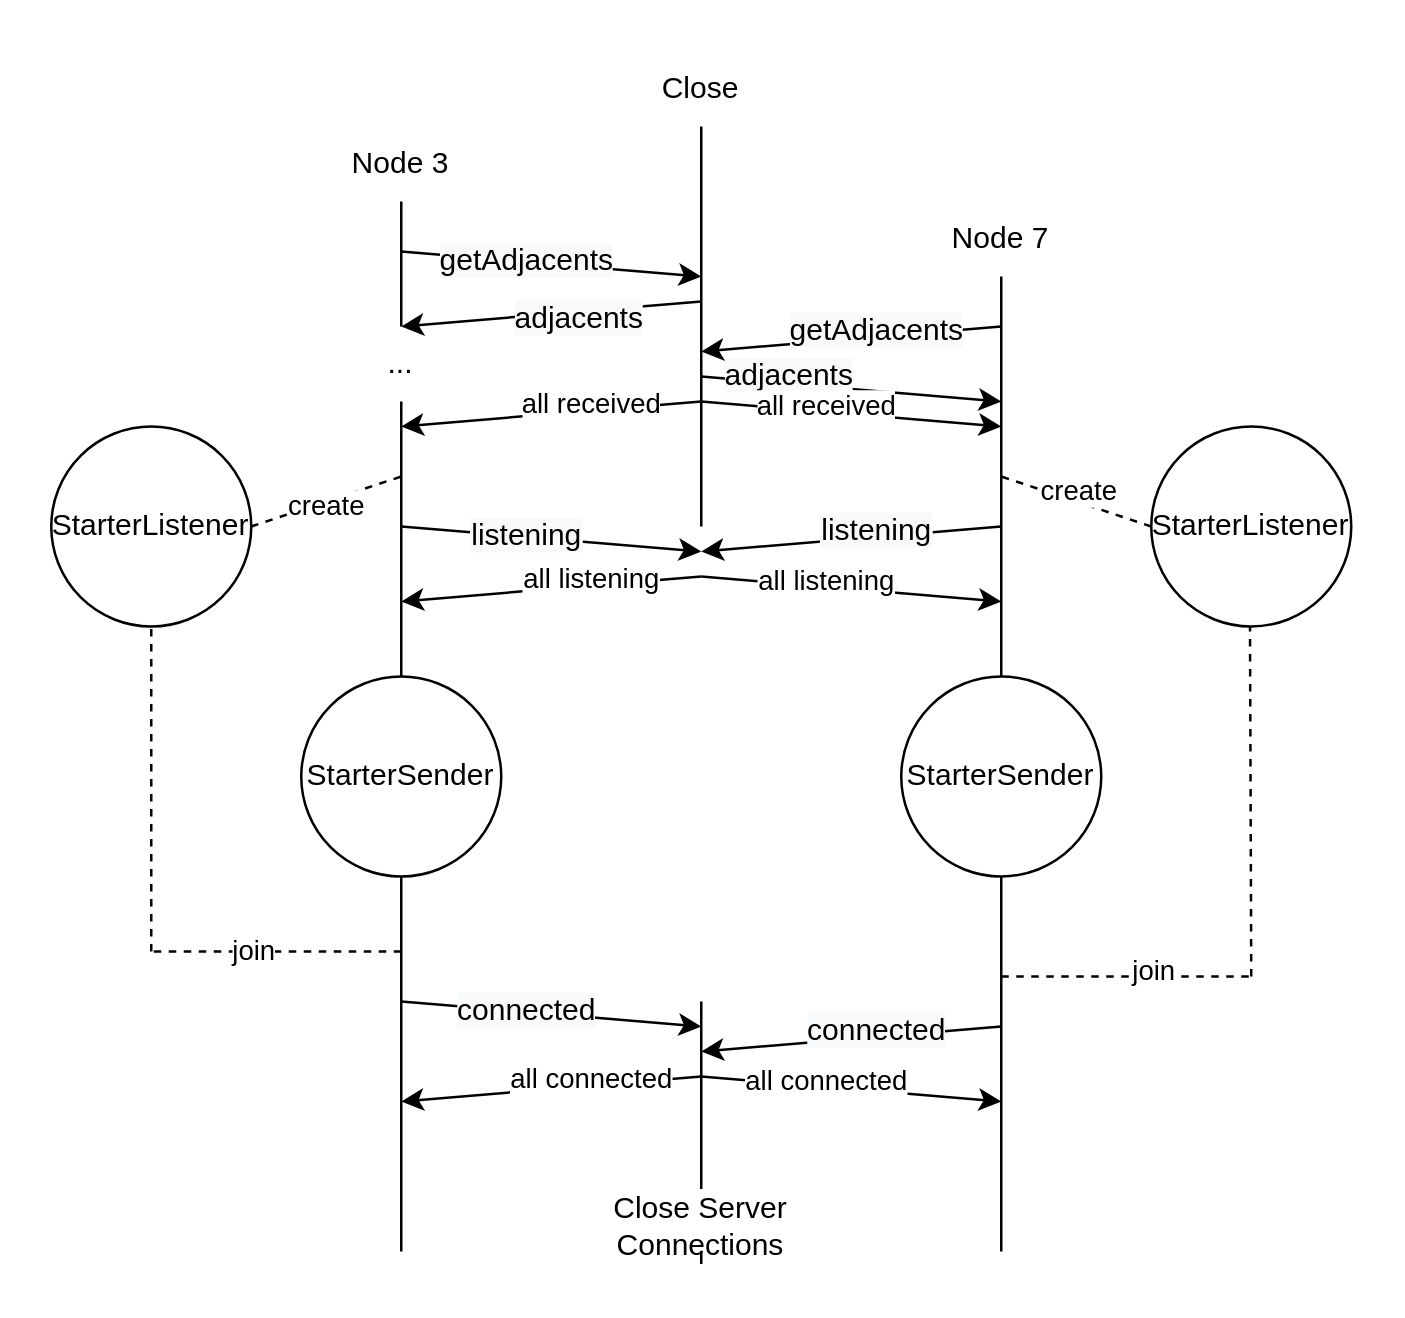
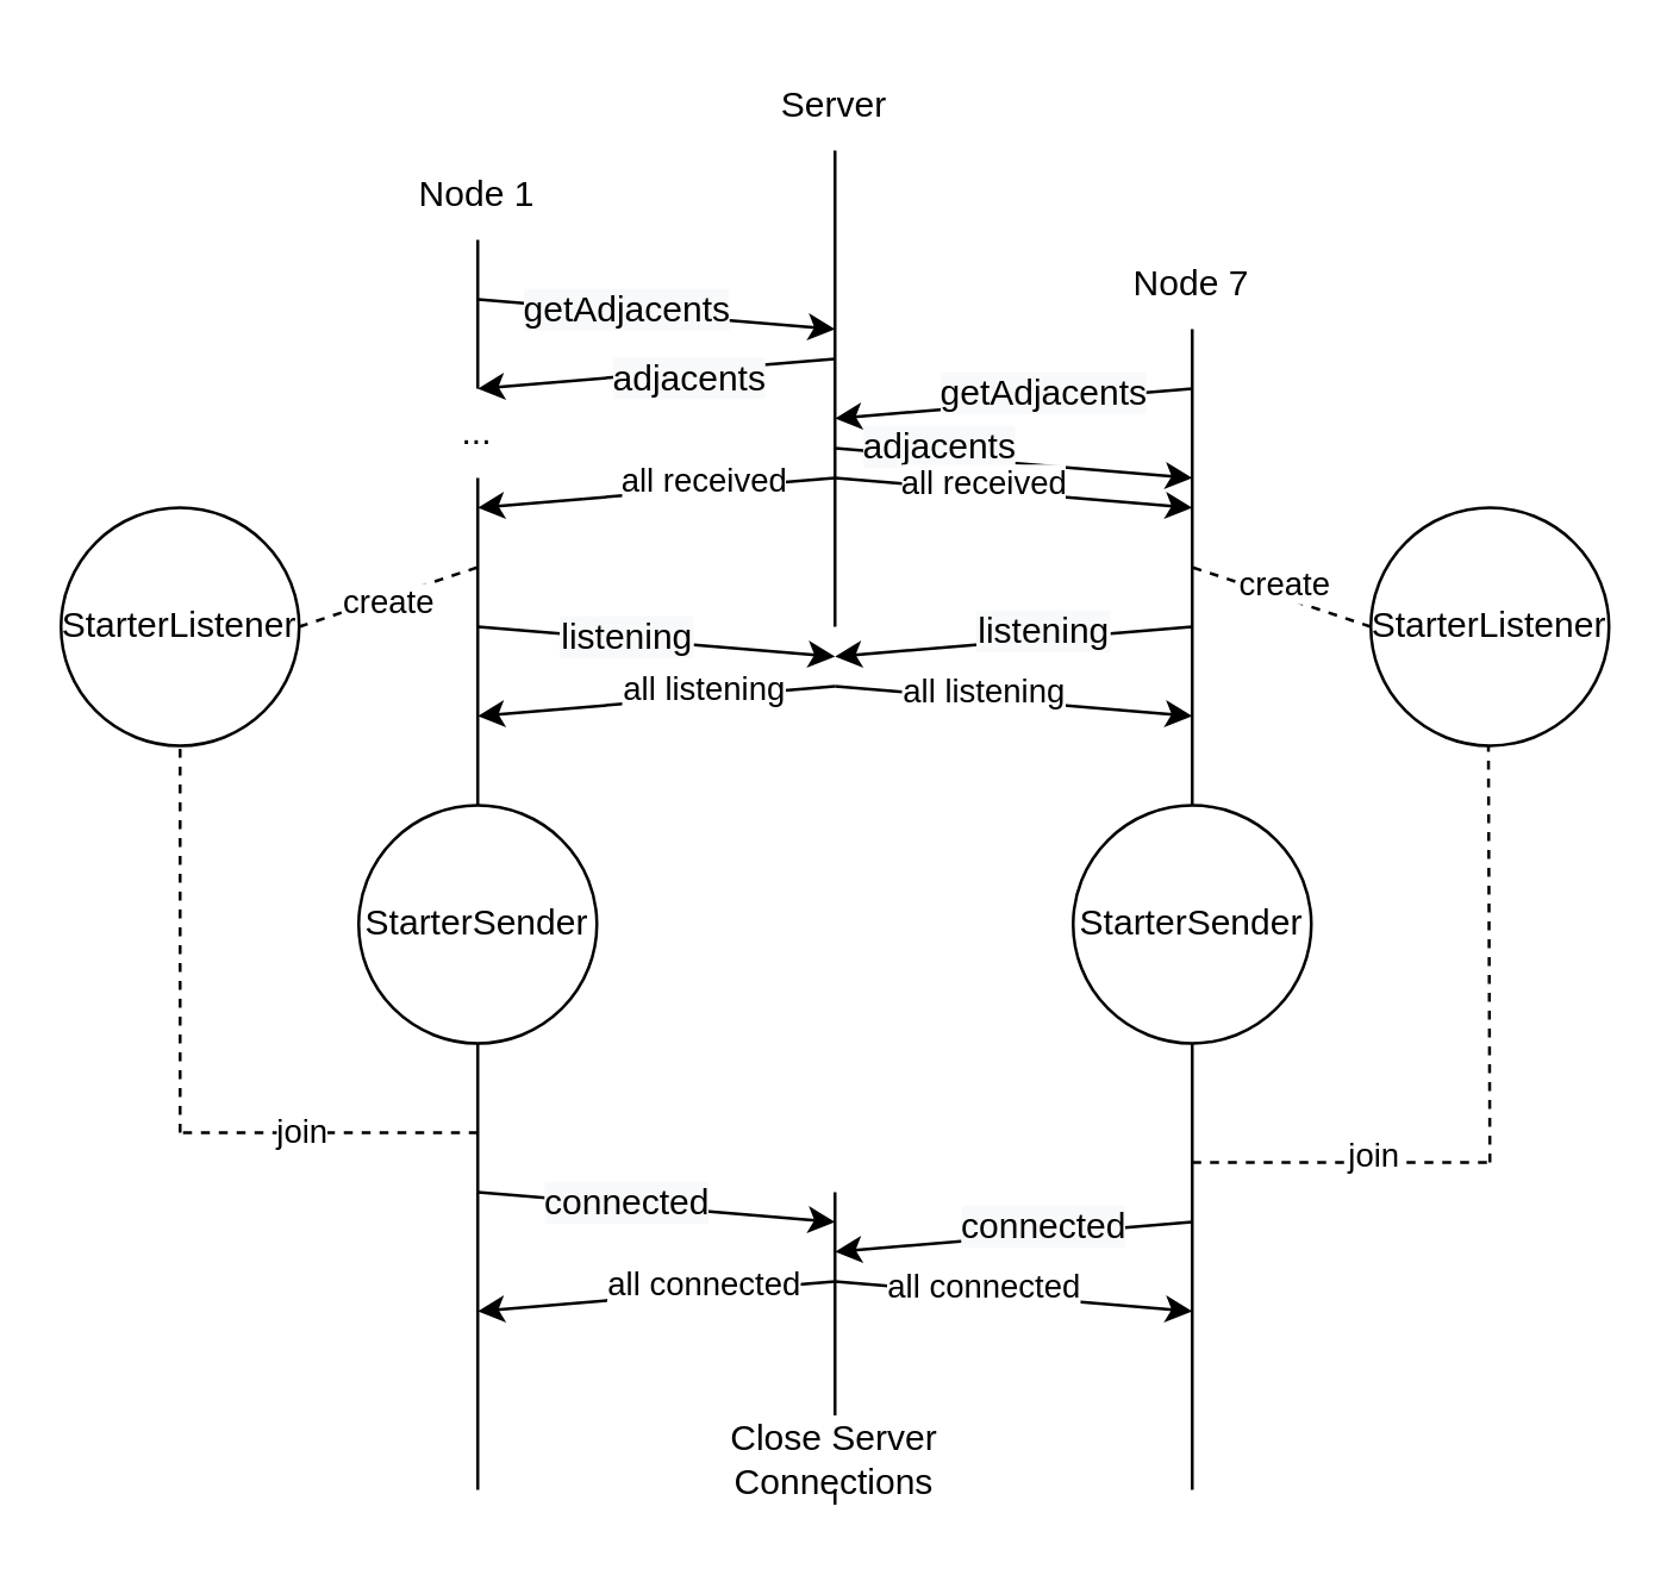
  <mxCell id="0" />
  <mxCell id="1" parent="0" />
  <mxCell id="2" value="" style="ellipse;whiteSpace=wrap;html=1;aspect=fixed;" parent="1" vertex="1"><mxGeometry x="20" y="170" width="80" height="80" as="geometry" /></mxCell>
  <mxCell id="3" value="" style="endArrow=none;html=1;rounded=0;" parent="1" edge="1"><mxGeometry width="50" height="50" relative="1" as="geometry"><mxPoint x="280" y="210" as="sourcePoint" /><mxPoint x="280" y="50" as="targetPoint" /></mxGeometry></mxCell>
  <mxCell id="4" value="" style="endArrow=none;html=1;rounded=0;startArrow=none;" parent="1" source="17" edge="1"><mxGeometry width="50" height="50" relative="1" as="geometry"><mxPoint x="160" y="320" as="sourcePoint" /><mxPoint x="160" y="80" as="targetPoint" /></mxGeometry></mxCell>
  <mxCell id="5" value="" style="endArrow=none;html=1;rounded=0;" parent="1" edge="1"><mxGeometry width="50" height="50" relative="1" as="geometry"><mxPoint x="400" y="500" as="sourcePoint" /><mxPoint x="400" y="110" as="targetPoint" /></mxGeometry></mxCell>
- <mxCell id="6" value="Node 3" style="text;html=1;strokeColor=none;fillColor=none;align=center;verticalAlign=middle;whiteSpace=wrap;rounded=0;" parent="1" vertex="1"><mxGeometry x="130" y="50" width="60" height="30" as="geometry" /></mxCell>
- <mxCell id="7" value="Close" style="text;html=1;strokeColor=none;fillColor=none;align=center;verticalAlign=middle;whiteSpace=wrap;rounded=0;" parent="1" vertex="1"><mxGeometry x="250" y="20" width="60" height="30" as="geometry" /></mxCell>
+ <mxCell id="6" value="Node 1" style="text;html=1;strokeColor=none;fillColor=none;align=center;verticalAlign=middle;whiteSpace=wrap;rounded=0;" parent="1" vertex="1"><mxGeometry x="130" y="50" width="60" height="30" as="geometry" /></mxCell>
+ <mxCell id="7" value="Server" style="text;html=1;strokeColor=none;fillColor=none;align=center;verticalAlign=middle;whiteSpace=wrap;rounded=0;" parent="1" vertex="1"><mxGeometry x="250" y="20" width="60" height="30" as="geometry" /></mxCell>
  <mxCell id="8" value="Node 7" style="text;html=1;strokeColor=none;fillColor=none;align=center;verticalAlign=middle;whiteSpace=wrap;rounded=0;" parent="1" vertex="1"><mxGeometry x="370" y="80" width="60" height="30" as="geometry" /></mxCell>
  <mxCell id="9" value="" style="endArrow=classic;html=1;rounded=0;" parent="1" edge="1"><mxGeometry width="50" height="50" relative="1" as="geometry"><mxPoint x="160" y="100" as="sourcePoint" /><mxPoint x="280" y="110" as="targetPoint" /></mxGeometry></mxCell>
  <mxCell id="10" value="&lt;span style=&quot;font-size: 12px; background-color: rgb(248, 249, 250);&quot;&gt;getAdjacents&lt;/span&gt;" style="edgeLabel;html=1;align=center;verticalAlign=middle;resizable=0;points=[];" parent="9" vertex="1" connectable="0"><mxGeometry x="-0.322" relative="1" as="geometry"><mxPoint x="9" as="offset" /></mxGeometry></mxCell>
  <mxCell id="11" value="" style="endArrow=classic;html=1;rounded=0;" parent="1" edge="1"><mxGeometry width="50" height="50" relative="1" as="geometry"><mxPoint x="280" y="120" as="sourcePoint" /><mxPoint x="160" y="130" as="targetPoint" /></mxGeometry></mxCell>
  <mxCell id="12" value="&lt;span style=&quot;font-size: 12px; background-color: rgb(248, 249, 250);&quot;&gt;adjacents&lt;/span&gt;" style="edgeLabel;html=1;align=center;verticalAlign=middle;resizable=0;points=[];" parent="11" vertex="1" connectable="0"><mxGeometry x="0.322" relative="1" as="geometry"><mxPoint x="30" as="offset" /></mxGeometry></mxCell>
  <mxCell id="13" value="" style="endArrow=classic;html=1;rounded=0;" parent="1" edge="1"><mxGeometry width="50" height="50" relative="1" as="geometry"><mxPoint x="400" y="130" as="sourcePoint" /><mxPoint x="280" y="140" as="targetPoint" /></mxGeometry></mxCell>
  <mxCell id="14" value="&lt;span style=&quot;font-size: 12px; background-color: rgb(248, 249, 250);&quot;&gt;getAdjacents&lt;br&gt;&lt;/span&gt;" style="edgeLabel;html=1;align=center;verticalAlign=middle;resizable=0;points=[];" parent="13" vertex="1" connectable="0"><mxGeometry x="-0.166" y="-3" relative="1" as="geometry"><mxPoint as="offset" /></mxGeometry></mxCell>
  <mxCell id="15" value="" style="endArrow=classic;html=1;rounded=0;" parent="1" edge="1"><mxGeometry width="50" height="50" relative="1" as="geometry"><mxPoint x="280" y="150" as="sourcePoint" /><mxPoint x="400" y="160" as="targetPoint" /></mxGeometry></mxCell>
  <mxCell id="16" value="&lt;span style=&quot;font-size: 12px; background-color: rgb(248, 249, 250);&quot;&gt;adjacents&lt;/span&gt;" style="edgeLabel;html=1;align=center;verticalAlign=middle;resizable=0;points=[];" parent="15" vertex="1" connectable="0"><mxGeometry x="-0.422" relative="1" as="geometry"><mxPoint y="-3" as="offset" /></mxGeometry></mxCell>
  <mxCell id="17" value="..." style="text;html=1;strokeColor=none;fillColor=none;align=center;verticalAlign=middle;whiteSpace=wrap;rounded=0;" parent="1" vertex="1"><mxGeometry x="130" y="130" width="60" height="30" as="geometry" /></mxCell>
  <mxCell id="18" value="" style="endArrow=none;html=1;rounded=0;" parent="1" target="17" edge="1"><mxGeometry width="50" height="50" relative="1" as="geometry"><mxPoint x="160" y="500" as="sourcePoint" /><mxPoint x="160" y="80" as="targetPoint" /></mxGeometry></mxCell>
  <mxCell id="19" value="" style="endArrow=classic;html=1;rounded=0;" parent="1" edge="1"><mxGeometry width="50" height="50" relative="1" as="geometry"><mxPoint x="280" y="160" as="sourcePoint" /><mxPoint x="160" y="170" as="targetPoint" /></mxGeometry></mxCell>
  <mxCell id="20" value="all received" style="edgeLabel;html=1;align=center;verticalAlign=middle;resizable=0;points=[];" parent="19" vertex="1" connectable="0"><mxGeometry x="-0.265" y="-3" relative="1" as="geometry"><mxPoint as="offset" /></mxGeometry></mxCell>
  <mxCell id="21" value="" style="endArrow=classic;html=1;rounded=0;" parent="1" edge="1"><mxGeometry width="50" height="50" relative="1" as="geometry"><mxPoint x="280" y="160" as="sourcePoint" /><mxPoint x="400" y="170" as="targetPoint" /></mxGeometry></mxCell>
  <mxCell id="22" value="all received" style="edgeLabel;html=1;align=center;verticalAlign=middle;resizable=0;points=[];" parent="21" vertex="1" connectable="0"><mxGeometry x="-0.723" relative="1" as="geometry"><mxPoint x="33" as="offset" /></mxGeometry></mxCell>
  <mxCell id="23" value="" style="endArrow=classic;html=1;rounded=0;" parent="1" edge="1"><mxGeometry width="50" height="50" relative="1" as="geometry"><mxPoint x="160" y="210" as="sourcePoint" /><mxPoint x="280" y="220" as="targetPoint" /></mxGeometry></mxCell>
  <mxCell id="24" value="&lt;span style=&quot;font-size: 12px; background-color: rgb(248, 249, 250);&quot;&gt;listening&lt;br&gt;&lt;/span&gt;" style="edgeLabel;html=1;align=center;verticalAlign=middle;resizable=0;points=[];" parent="23" vertex="1" connectable="0"><mxGeometry x="-0.322" relative="1" as="geometry"><mxPoint x="9" as="offset" /></mxGeometry></mxCell>
  <mxCell id="25" value="" style="endArrow=classic;html=1;rounded=0;" parent="1" edge="1"><mxGeometry width="50" height="50" relative="1" as="geometry"><mxPoint x="400" y="210" as="sourcePoint" /><mxPoint x="280" y="220" as="targetPoint" /></mxGeometry></mxCell>
  <mxCell id="26" value="&lt;span style=&quot;font-size: 12px; background-color: rgb(248, 249, 250);&quot;&gt;listening&lt;br&gt;&lt;/span&gt;" style="edgeLabel;html=1;align=center;verticalAlign=middle;resizable=0;points=[];" parent="25" vertex="1" connectable="0"><mxGeometry x="-0.166" y="-3" relative="1" as="geometry"><mxPoint as="offset" /></mxGeometry></mxCell>
  <mxCell id="27" value="" style="endArrow=classic;html=1;rounded=0;" parent="1" edge="1"><mxGeometry width="50" height="50" relative="1" as="geometry"><mxPoint x="280" y="230" as="sourcePoint" /><mxPoint x="160" y="240" as="targetPoint" /></mxGeometry></mxCell>
  <mxCell id="28" value="all listening" style="edgeLabel;html=1;align=center;verticalAlign=middle;resizable=0;points=[];" parent="27" vertex="1" connectable="0"><mxGeometry x="-0.265" y="-3" relative="1" as="geometry"><mxPoint as="offset" /></mxGeometry></mxCell>
  <mxCell id="29" value="" style="endArrow=classic;html=1;rounded=0;" parent="1" edge="1"><mxGeometry width="50" height="50" relative="1" as="geometry"><mxPoint x="280" y="230" as="sourcePoint" /><mxPoint x="400" y="240" as="targetPoint" /></mxGeometry></mxCell>
  <mxCell id="30" value="all listening" style="edgeLabel;html=1;align=center;verticalAlign=middle;resizable=0;points=[];" parent="29" vertex="1" connectable="0"><mxGeometry x="-0.723" relative="1" as="geometry"><mxPoint x="33" as="offset" /></mxGeometry></mxCell>
  <mxCell id="31" value="" style="endArrow=none;html=1;rounded=0;startArrow=none;" parent="1" source="40" edge="1"><mxGeometry width="50" height="50" relative="1" as="geometry"><mxPoint x="280" y="520" as="sourcePoint" /><mxPoint x="280" y="400" as="targetPoint" /></mxGeometry></mxCell>
  <mxCell id="32" value="" style="endArrow=classic;html=1;rounded=0;" parent="1" edge="1"><mxGeometry width="50" height="50" relative="1" as="geometry"><mxPoint x="160" y="400" as="sourcePoint" /><mxPoint x="280" y="410" as="targetPoint" /></mxGeometry></mxCell>
  <mxCell id="33" value="&lt;span style=&quot;font-size: 12px; background-color: rgb(248, 249, 250);&quot;&gt;connected&lt;br&gt;&lt;/span&gt;" style="edgeLabel;html=1;align=center;verticalAlign=middle;resizable=0;points=[];" parent="32" vertex="1" connectable="0"><mxGeometry x="-0.322" relative="1" as="geometry"><mxPoint x="9" as="offset" /></mxGeometry></mxCell>
  <mxCell id="34" value="" style="endArrow=classic;html=1;rounded=0;" parent="1" edge="1"><mxGeometry width="50" height="50" relative="1" as="geometry"><mxPoint x="400" y="410" as="sourcePoint" /><mxPoint x="280" y="420" as="targetPoint" /></mxGeometry></mxCell>
  <mxCell id="35" value="&lt;span style=&quot;font-size: 12px; background-color: rgb(248, 249, 250);&quot;&gt;connected&lt;br&gt;&lt;/span&gt;" style="edgeLabel;html=1;align=center;verticalAlign=middle;resizable=0;points=[];" parent="34" vertex="1" connectable="0"><mxGeometry x="-0.166" y="-3" relative="1" as="geometry"><mxPoint as="offset" /></mxGeometry></mxCell>
  <mxCell id="36" value="" style="endArrow=classic;html=1;rounded=0;" parent="1" edge="1"><mxGeometry width="50" height="50" relative="1" as="geometry"><mxPoint x="280" y="430" as="sourcePoint" /><mxPoint x="160" y="440" as="targetPoint" /></mxGeometry></mxCell>
  <mxCell id="37" value="all connected" style="edgeLabel;html=1;align=center;verticalAlign=middle;resizable=0;points=[];" parent="36" vertex="1" connectable="0"><mxGeometry x="-0.265" y="-3" relative="1" as="geometry"><mxPoint as="offset" /></mxGeometry></mxCell>
  <mxCell id="38" value="" style="endArrow=classic;html=1;rounded=0;" parent="1" edge="1"><mxGeometry width="50" height="50" relative="1" as="geometry"><mxPoint x="280" y="430" as="sourcePoint" /><mxPoint x="400" y="440" as="targetPoint" /></mxGeometry></mxCell>
  <mxCell id="39" value="all connected" style="edgeLabel;html=1;align=center;verticalAlign=middle;resizable=0;points=[];" parent="38" vertex="1" connectable="0"><mxGeometry x="-0.723" relative="1" as="geometry"><mxPoint x="33" as="offset" /></mxGeometry></mxCell>
  <mxCell id="40" value="Close Server Connections" style="text;html=1;strokeColor=none;fillColor=none;align=center;verticalAlign=middle;whiteSpace=wrap;rounded=0;" parent="1" vertex="1"><mxGeometry x="240" y="475" width="80" height="30" as="geometry" /></mxCell>
  <mxCell id="41" value="" style="endArrow=none;html=1;rounded=0;" parent="1" target="40" edge="1"><mxGeometry width="50" height="50" relative="1" as="geometry"><mxPoint x="280" y="500" as="sourcePoint" /><mxPoint x="280" y="400" as="targetPoint" /></mxGeometry></mxCell>
  <mxCell id="42" value="StarterListener" style="text;html=1;strokeColor=none;fillColor=none;align=center;verticalAlign=middle;whiteSpace=wrap;rounded=0;" parent="1" vertex="1"><mxGeometry x="30" y="195" width="60" height="30" as="geometry" /></mxCell>
  <mxCell id="43" value="" style="ellipse;whiteSpace=wrap;html=1;aspect=fixed;" parent="1" vertex="1"><mxGeometry x="460" y="170" width="80" height="80" as="geometry" /></mxCell>
  <mxCell id="44" value="StarterListener" style="text;html=1;strokeColor=none;fillColor=none;align=center;verticalAlign=middle;whiteSpace=wrap;rounded=0;" parent="1" vertex="1"><mxGeometry x="470" y="195" width="60" height="30" as="geometry" /></mxCell>
  <mxCell id="45" value="" style="endArrow=none;dashed=1;html=1;rounded=0;exitX=1;exitY=0.5;exitDx=0;exitDy=0;" parent="1" source="2" edge="1"><mxGeometry width="50" height="50" relative="1" as="geometry"><mxPoint x="100" y="235" as="sourcePoint" /><mxPoint x="160" y="190" as="targetPoint" /></mxGeometry></mxCell>
  <mxCell id="46" value="create" style="edgeLabel;html=1;align=center;verticalAlign=middle;resizable=0;points=[];" parent="45" vertex="1" connectable="0"><mxGeometry x="-0.537" y="4" relative="1" as="geometry"><mxPoint x="17" as="offset" /></mxGeometry></mxCell>
  <mxCell id="47" value="" style="ellipse;whiteSpace=wrap;html=1;aspect=fixed;" parent="1" vertex="1"><mxGeometry x="120" y="270" width="80" height="80" as="geometry" /></mxCell>
  <mxCell id="48" value="StarterSender" style="text;html=1;strokeColor=none;fillColor=none;align=center;verticalAlign=middle;whiteSpace=wrap;rounded=0;" parent="1" vertex="1"><mxGeometry x="130" y="295" width="60" height="30" as="geometry" /></mxCell>
  <mxCell id="49" value="" style="ellipse;whiteSpace=wrap;html=1;aspect=fixed;" parent="1" vertex="1"><mxGeometry x="360" y="270" width="80" height="80" as="geometry" /></mxCell>
  <mxCell id="50" value="StarterSender" style="text;html=1;strokeColor=none;fillColor=none;align=center;verticalAlign=middle;whiteSpace=wrap;rounded=0;" parent="1" vertex="1"><mxGeometry x="370" y="295" width="60" height="30" as="geometry" /></mxCell>
  <mxCell id="51" value="" style="endArrow=none;dashed=1;html=1;rounded=0;exitX=0;exitY=0.5;exitDx=0;exitDy=0;" parent="1" source="43" edge="1"><mxGeometry width="50" height="50" relative="1" as="geometry"><mxPoint x="480" y="295" as="sourcePoint" /><mxPoint x="400" y="190" as="targetPoint" /></mxGeometry></mxCell>
  <mxCell id="52" value="create" style="edgeLabel;html=1;align=center;verticalAlign=middle;resizable=0;points=[];" parent="51" vertex="1" connectable="0"><mxGeometry x="-0.537" y="4" relative="1" as="geometry"><mxPoint x="-14" y="-14" as="offset" /></mxGeometry></mxCell>
  <mxCell id="53" value="" style="endArrow=none;dashed=1;html=1;rounded=0;entryX=0.5;entryY=1;entryDx=0;entryDy=0;" parent="1" target="2" edge="1"><mxGeometry width="50" height="50" relative="1" as="geometry"><mxPoint x="60" y="380" as="sourcePoint" /><mxPoint x="60" y="295" as="targetPoint" /></mxGeometry></mxCell>
  <mxCell id="54" value="" style="endArrow=none;dashed=1;html=1;rounded=0;entryX=0.5;entryY=1;entryDx=0;entryDy=0;" parent="1" edge="1"><mxGeometry width="50" height="50" relative="1" as="geometry"><mxPoint x="500" y="390" as="sourcePoint" /><mxPoint x="499.5" y="250" as="targetPoint" /></mxGeometry></mxCell>
  <mxCell id="55" value="" style="endArrow=none;dashed=1;html=1;rounded=0;" parent="1" edge="1"><mxGeometry width="50" height="50" relative="1" as="geometry"><mxPoint x="160" y="380" as="sourcePoint" /><mxPoint x="60" y="380" as="targetPoint" /></mxGeometry></mxCell>
  <mxCell id="56" value="join" style="edgeLabel;html=1;align=center;verticalAlign=middle;resizable=0;points=[];" parent="55" vertex="1" connectable="0"><mxGeometry x="0.367" y="-1" relative="1" as="geometry"><mxPoint x="8" as="offset" /></mxGeometry></mxCell>
  <mxCell id="57" value="" style="endArrow=none;dashed=1;html=1;rounded=0;" parent="1" edge="1"><mxGeometry width="50" height="50" relative="1" as="geometry"><mxPoint x="400" y="390" as="sourcePoint" /><mxPoint x="500" y="390" as="targetPoint" /></mxGeometry></mxCell>
  <mxCell id="58" value="join" style="edgeLabel;html=1;align=center;verticalAlign=middle;resizable=0;points=[];" parent="57" vertex="1" connectable="0"><mxGeometry x="-0.447" y="3" relative="1" as="geometry"><mxPoint x="32" as="offset" /></mxGeometry></mxCell>
